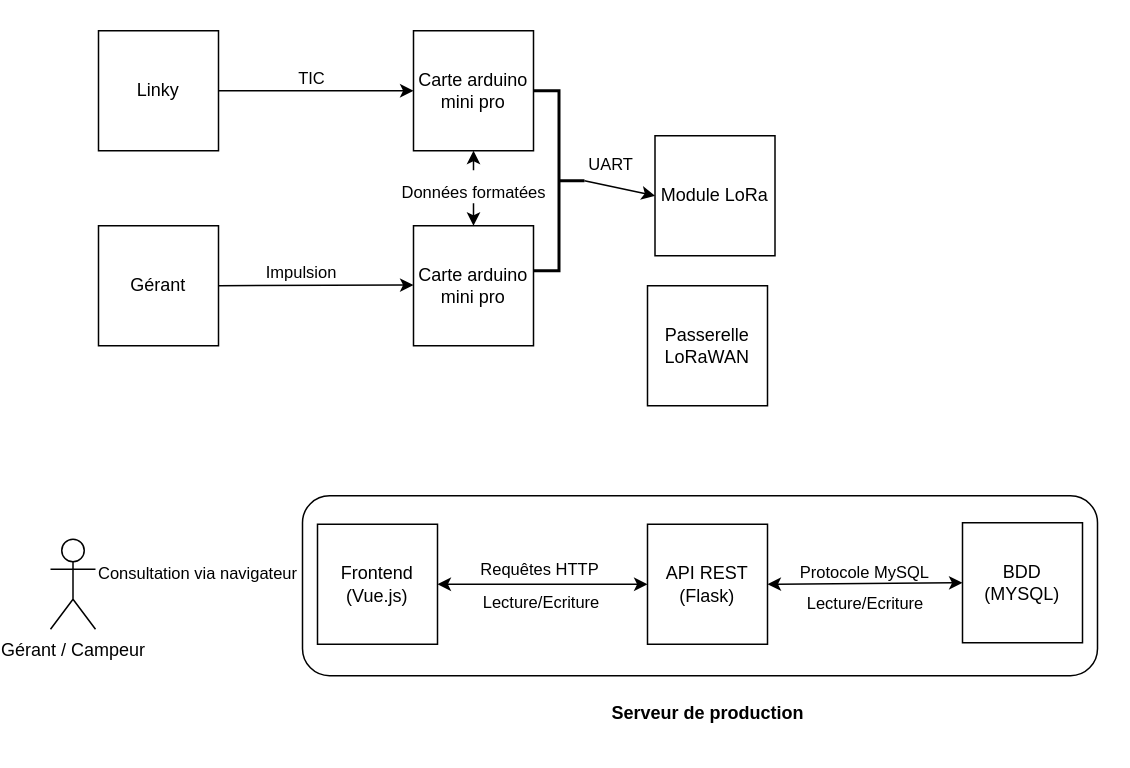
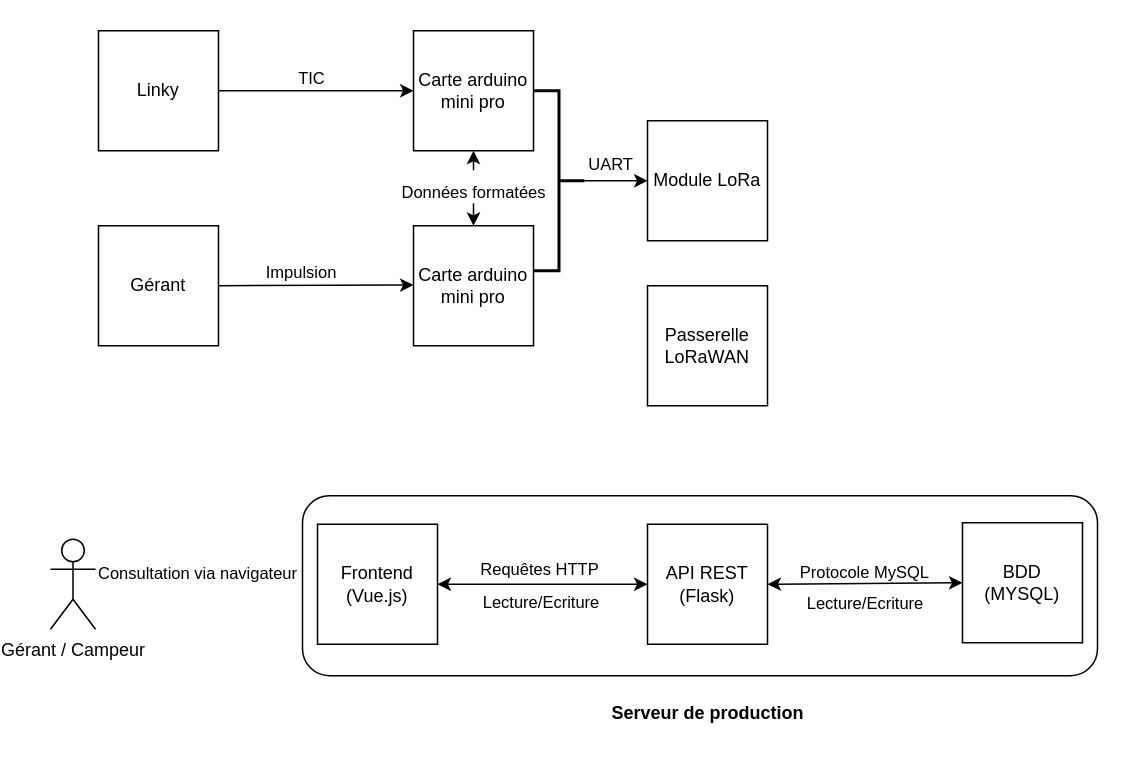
  <mxCell id="0" />
  <mxCell id="1" parent="0" />
  <mxCell id="2" value="Linky" style="whiteSpace=wrap;html=1;aspect=fixed;" vertex="1" parent="1"><mxGeometry x="52" y="20" width="80" height="80" as="geometry" /></mxCell>
  <mxCell id="3" value="Gérant" style="whiteSpace=wrap;html=1;aspect=fixed;" vertex="1" parent="1"><mxGeometry x="52" y="150" width="80" height="80" as="geometry" /></mxCell>
  <mxCell id="4" value="Carte arduino mini pro" style="whiteSpace=wrap;html=1;aspect=fixed;" vertex="1" parent="1"><mxGeometry x="262" y="20" width="80" height="80" as="geometry" /></mxCell>
  <mxCell id="5" value="Carte arduino mini pro" style="whiteSpace=wrap;html=1;aspect=fixed;" vertex="1" parent="1"><mxGeometry x="262" y="150" width="80" height="80" as="geometry" /></mxCell>
  <mxCell id="6" value="" style="endArrow=classic;html=1;rounded=0;exitX=1;exitY=0.5;exitDx=0;exitDy=0;entryX=0;entryY=0.5;entryDx=0;entryDy=0;" edge="1" parent="1" source="2" target="4"><mxGeometry width="50" height="50" relative="1" as="geometry"><mxPoint x="318" y="190" as="sourcePoint" /><mxPoint x="368" y="140" as="targetPoint" /></mxGeometry></mxCell>
  <mxCell id="7" value="" style="endArrow=classic;html=1;rounded=0;exitX=1;exitY=0.5;exitDx=0;exitDy=0;entryX=0;entryY=0.5;entryDx=0;entryDy=0;" edge="1" parent="1" source="3"><mxGeometry width="50" height="50" relative="1" as="geometry"><mxPoint x="168" y="189.5" as="sourcePoint" /><mxPoint x="262" y="189.5" as="targetPoint" /></mxGeometry></mxCell>
  <mxCell id="8" value="Impulsion" style="edgeLabel;html=1;align=center;verticalAlign=middle;resizable=0;points=[];" vertex="1" connectable="0" parent="7"><mxGeometry x="-0.207" y="13" relative="1" as="geometry"><mxPoint x="3" y="4" as="offset" /></mxGeometry></mxCell>
- <mxCell id="9" value="Module LoRa" style="whiteSpace=wrap;html=1;aspect=fixed;" vertex="1" parent="1"><mxGeometry x="423" y="90" width="80" height="80" as="geometry" /></mxCell>
+ <mxCell id="9" value="Module LoRa" style="whiteSpace=wrap;html=1;aspect=fixed;" vertex="1" parent="1"><mxGeometry x="418" y="80" width="80" height="80" as="geometry" /></mxCell>
  <mxCell id="10" value="" style="strokeWidth=2;html=1;shape=mxgraph.flowchart.annotation_2;align=left;labelPosition=right;pointerEvents=1;rotation=-180;" vertex="1" parent="1"><mxGeometry x="342" y="60" width="34" height="120" as="geometry" /></mxCell>
  <mxCell id="11" value="" style="endArrow=classic;html=1;rounded=0;entryX=0;entryY=0.5;entryDx=0;entryDy=0;exitX=0;exitY=0.5;exitDx=0;exitDy=0;exitPerimeter=0;" edge="1" parent="1" source="10" target="9"><mxGeometry width="50" height="50" relative="1" as="geometry"><mxPoint x="378" y="120" as="sourcePoint" /><mxPoint x="438" y="120" as="targetPoint" /></mxGeometry></mxCell>
  <mxCell id="12" value="API REST&lt;div&gt;(Flask)&lt;/div&gt;" style="whiteSpace=wrap;html=1;aspect=fixed;" vertex="1" parent="1"><mxGeometry x="418" y="349" width="80" height="80" as="geometry" /></mxCell>
  <mxCell id="13" value="BDD&lt;div&gt;(MYSQL)&lt;/div&gt;" style="whiteSpace=wrap;html=1;aspect=fixed;" vertex="1" parent="1"><mxGeometry x="628" y="348" width="80" height="80" as="geometry" /></mxCell>
  <mxCell id="14" value="Frontend&lt;div&gt;(Vue.js)&lt;/div&gt;" style="whiteSpace=wrap;html=1;aspect=fixed;" vertex="1" parent="1"><mxGeometry x="198" y="349" width="80" height="80" as="geometry" /></mxCell>
  <mxCell id="15" value="" style="endArrow=classic;startArrow=classic;html=1;rounded=0;entryX=0;entryY=0.5;entryDx=0;entryDy=0;exitX=1;exitY=0.5;exitDx=0;exitDy=0;" edge="1" parent="1" source="14" target="12"><mxGeometry width="50" height="50" relative="1" as="geometry"><mxPoint x="378" y="390" as="sourcePoint" /><mxPoint x="262" y="340" as="targetPoint" /></mxGeometry></mxCell>
  <mxCell id="16" value="Requêtes HTTP" style="edgeLabel;html=1;align=center;verticalAlign=middle;resizable=0;points=[];" vertex="1" connectable="0" parent="15"><mxGeometry x="-0.099" y="-1" relative="1" as="geometry"><mxPoint x="4" y="-12" as="offset" /></mxGeometry></mxCell>
  <mxCell id="17" value="" style="endArrow=classic;startArrow=classic;html=1;rounded=0;entryX=0;entryY=0.5;entryDx=0;entryDy=0;exitX=1;exitY=0.5;exitDx=0;exitDy=0;" edge="1" parent="1" source="12" target="13"><mxGeometry width="50" height="50" relative="1" as="geometry"><mxPoint x="178" y="360" as="sourcePoint" /><mxPoint x="228" y="310" as="targetPoint" /></mxGeometry></mxCell>
  <mxCell id="18" value="&lt;font style=&quot;font-size: 11px;&quot;&gt;Lecture/Ecriture&lt;/font&gt;" style="text;html=1;align=center;verticalAlign=middle;resizable=0;points=[];autosize=1;strokeColor=none;fillColor=none;" vertex="1" parent="1"><mxGeometry x="513" y="387" width="100" height="30" as="geometry" /></mxCell>
  <mxCell id="19" value="&lt;font style=&quot;font-size: 11px;&quot;&gt;TIC&lt;/font&gt;" style="text;html=1;align=center;verticalAlign=middle;resizable=0;points=[];autosize=1;strokeColor=none;fillColor=none;" vertex="1" parent="1"><mxGeometry x="174" y="37" width="40" height="30" as="geometry" /></mxCell>
  <mxCell id="20" value="&lt;font style=&quot;font-size: 11px;&quot;&gt;UART&lt;/font&gt;" style="text;whiteSpace=wrap;html=1;" vertex="1" parent="1"><mxGeometry x="377" y="95" width="30" height="20" as="geometry" /></mxCell>
  <mxCell id="21" value="&lt;font style=&quot;font-size: 11px;&quot;&gt;Protocole MySQL&lt;/font&gt;" style="text;whiteSpace=wrap;html=1;" vertex="1" parent="1"><mxGeometry x="518" y="367" width="90" height="20" as="geometry" /></mxCell>
  <mxCell id="22" value="&lt;font style=&quot;font-size: 11px;&quot;&gt;Lecture/Ecriture&lt;/font&gt;" style="text;html=1;align=center;verticalAlign=middle;resizable=0;points=[];autosize=1;strokeColor=none;fillColor=none;" vertex="1" parent="1"><mxGeometry x="297" y="386" width="100" height="30" as="geometry" /></mxCell>
  <mxCell id="23" value="&lt;font style=&quot;font-size: 11px;&quot;&gt;Données formatées&lt;/font&gt;" style="text;html=1;align=center;verticalAlign=middle;resizable=0;points=[];autosize=1;strokeColor=none;fillColor=none;" vertex="1" parent="1"><mxGeometry x="242" y="113" width="120" height="30" as="geometry" /></mxCell>
  <mxCell id="24" value="" style="endArrow=classic;html=1;rounded=0;entryX=0.5;entryY=1;entryDx=0;entryDy=0;" edge="1" parent="1" source="23" target="4"><mxGeometry width="50" height="50" relative="1" as="geometry"><mxPoint x="258" y="220" as="sourcePoint" /><mxPoint x="308" y="170" as="targetPoint" /></mxGeometry></mxCell>
  <mxCell id="25" value="" style="endArrow=classic;html=1;rounded=0;entryX=0.5;entryY=0;entryDx=0;entryDy=0;" edge="1" parent="1" target="5"><mxGeometry width="50" height="50" relative="1" as="geometry"><mxPoint x="302" y="135" as="sourcePoint" /><mxPoint x="312" y="110" as="targetPoint" /></mxGeometry></mxCell>
  <mxCell id="26" value="Gérant / Campeur" style="shape=umlActor;verticalLabelPosition=bottom;verticalAlign=top;html=1;" vertex="1" parent="1"><mxGeometry x="20" y="359" width="30" height="60" as="geometry" /></mxCell>
  <mxCell id="27" value="&lt;font style=&quot;font-size: 11px;&quot;&gt;&lt;font style=&quot;&quot;&gt;Consultatio&lt;/font&gt;n via navigateur&lt;/font&gt;" style="text;html=1;align=center;verticalAlign=middle;resizable=0;points=[];autosize=1;strokeColor=none;fillColor=none;" vertex="1" parent="1"><mxGeometry x="38" y="367" width="160" height="30" as="geometry" /></mxCell>
  <mxCell id="28" value="" style="rounded=1;whiteSpace=wrap;html=1;fillColor=none;" vertex="1" parent="1"><mxGeometry x="188" y="330" width="530" height="120" as="geometry" /></mxCell>
  <mxCell id="29" value="&lt;b&gt;Serveur de production&lt;/b&gt;" style="text;html=1;align=center;verticalAlign=middle;resizable=0;points=[];autosize=1;strokeColor=none;fillColor=none;" vertex="1" parent="1"><mxGeometry x="383" y="460" width="150" height="30" as="geometry" /></mxCell>
  <mxCell id="30" value="Passerelle LoRaWAN" style="whiteSpace=wrap;html=1;aspect=fixed;" vertex="1" parent="1"><mxGeometry x="418" y="190" width="80" height="80" as="geometry" /></mxCell>
